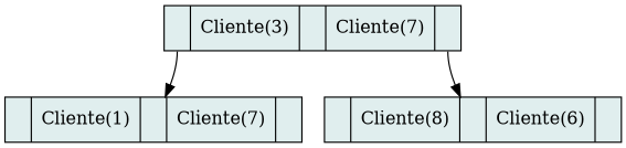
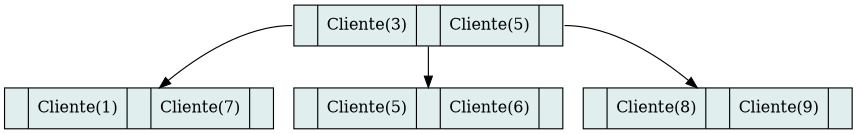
  digraph {
    rankr=TB
    node [color=black fillcolor=azure2 shape=record style=filled]
-   n1 [label="<p0>|{Cliente(3)}|<p1> |{Cliente(7)}|<p2> "]
+   n1 [label="<p0>|{Cliente(3)}|<p1> |{Cliente(5)}|<p2> "]
    n2 [label="<p0>|{Cliente(1)}|<p1> |{Cliente(7)}|<p2> "]
-   n4 [label="<p0>|{Cliente(8)}|<p1> |{Cliente(6)}|<p2> "]
+   n3 [label="<p0>|{Cliente(5)}|<p1> |{Cliente(6)}|<p2> "]
+   n4 [label="<p0>|{Cliente(8)}|<p1> |{Cliente(9)}|<p2> "]
    n1 -> n2 [tailport=p0]
+   n1 -> n3 [tailport=p1]
    n1 -> n4 [tailport=p2]
  }
